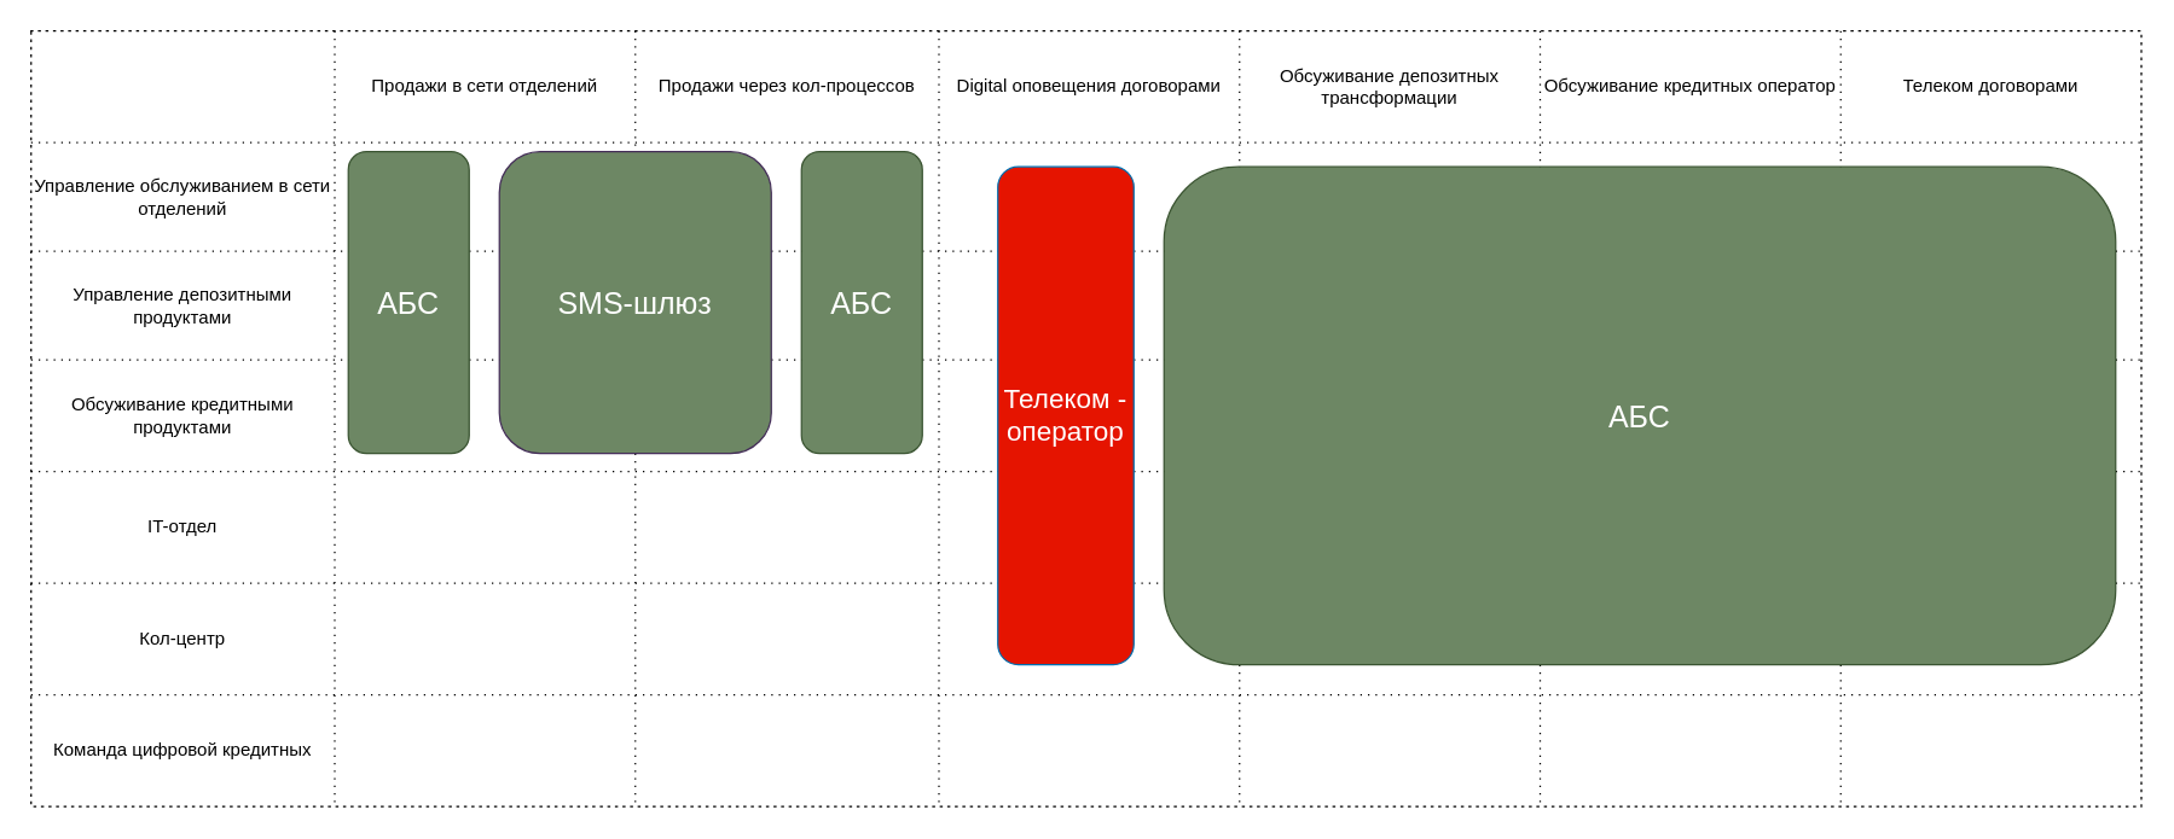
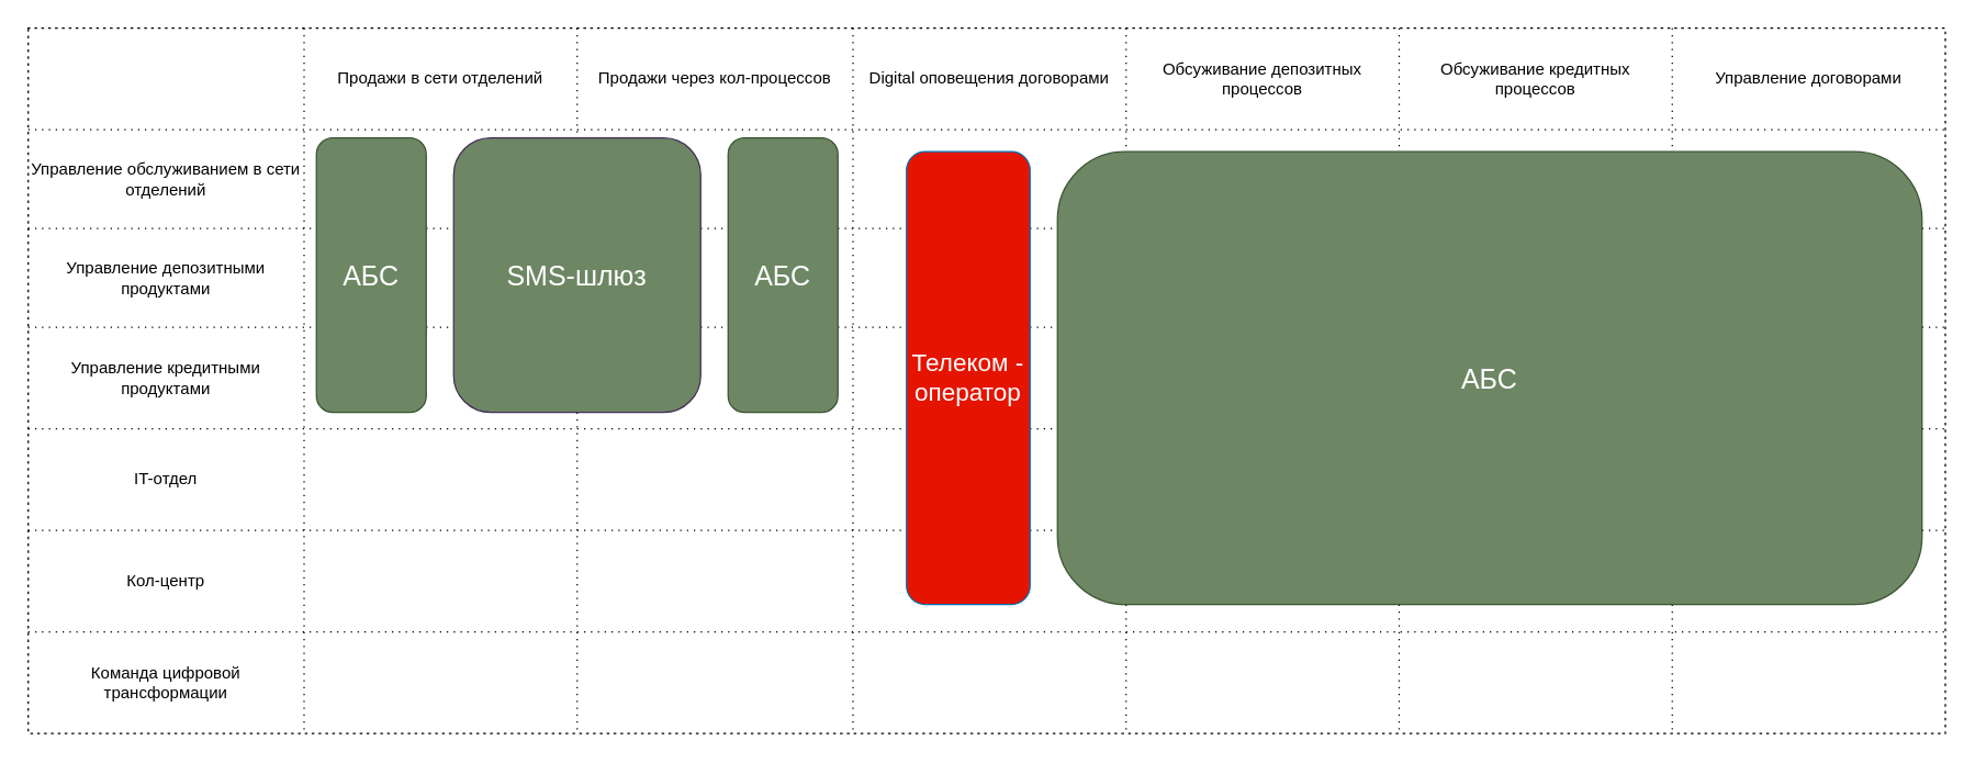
  <mxCell id="0" />
  <mxCell id="1" parent="0" />
  <mxCell id="2" value="" style="shape=table;startSize=0;container=1;collapsible=0;childLayout=tableLayout;dashed=1;dashPattern=1 4;" vertex="1" parent="1"><mxGeometry x="20" y="20" width="1397" height="514" as="geometry" /></mxCell>
  <mxCell id="3" value="" style="shape=tableRow;horizontal=0;startSize=0;swimlaneHead=0;swimlaneBody=0;strokeColor=inherit;top=0;left=0;bottom=0;right=0;collapsible=0;dropTarget=0;fillColor=none;points=[[0,0.5],[1,0.5]];portConstraint=eastwest;" vertex="1" parent="2"><mxGeometry width="1397" height="74" as="geometry" /></mxCell>
  <mxCell id="4" value="" style="shape=partialRectangle;html=1;whiteSpace=wrap;connectable=0;strokeColor=inherit;overflow=hidden;fillColor=none;top=0;left=0;bottom=0;right=0;pointerEvents=1;" vertex="1" parent="3"><mxGeometry width="201" height="74" as="geometry"><mxRectangle width="201" height="74" as="alternateBounds" /></mxGeometry></mxCell>
  <mxCell id="5" value="Продажи в сети отделений" style="shape=partialRectangle;html=1;whiteSpace=wrap;connectable=0;strokeColor=inherit;overflow=hidden;fillColor=none;top=0;left=0;bottom=0;right=0;pointerEvents=1;" vertex="1" parent="3"><mxGeometry x="201" width="199" height="74" as="geometry"><mxRectangle width="199" height="74" as="alternateBounds" /></mxGeometry></mxCell>
  <mxCell id="6" value="Продажи через кол-процессов" style="shape=partialRectangle;html=1;whiteSpace=wrap;connectable=0;strokeColor=inherit;overflow=hidden;fillColor=none;top=0;left=0;bottom=0;right=0;pointerEvents=1;" vertex="1" parent="3"><mxGeometry x="400" width="201" height="74" as="geometry"><mxRectangle width="201" height="74" as="alternateBounds" /></mxGeometry></mxCell>
  <mxCell id="7" value="Digital оповещения договорами" style="shape=partialRectangle;html=1;whiteSpace=wrap;connectable=0;strokeColor=inherit;overflow=hidden;fillColor=none;top=0;left=0;bottom=0;right=0;pointerEvents=1;" vertex="1" parent="3"><mxGeometry x="601" width="199" height="74" as="geometry"><mxRectangle width="199" height="74" as="alternateBounds" /></mxGeometry></mxCell>
- <mxCell id="8" value="Обсуживание депозитных трансформации" style="shape=partialRectangle;html=1;whiteSpace=wrap;connectable=0;strokeColor=inherit;overflow=hidden;fillColor=none;top=0;left=0;bottom=0;right=0;pointerEvents=1;" vertex="1" parent="3"><mxGeometry x="800" width="199" height="74" as="geometry"><mxRectangle width="199" height="74" as="alternateBounds" /></mxGeometry></mxCell>
- <mxCell id="9" value="Обсуживание кредитных оператор" style="shape=partialRectangle;html=1;whiteSpace=wrap;connectable=0;strokeColor=inherit;overflow=hidden;fillColor=none;top=0;left=0;bottom=0;right=0;pointerEvents=1;" vertex="1" parent="3"><mxGeometry x="999" width="199" height="74" as="geometry"><mxRectangle width="199" height="74" as="alternateBounds" /></mxGeometry></mxCell>
- <mxCell id="10" value="Телеком договорами" style="shape=partialRectangle;html=1;whiteSpace=wrap;connectable=0;strokeColor=inherit;overflow=hidden;fillColor=none;top=0;left=0;bottom=0;right=0;pointerEvents=1;" vertex="1" parent="3"><mxGeometry x="1198" width="199" height="74" as="geometry"><mxRectangle width="199" height="74" as="alternateBounds" /></mxGeometry></mxCell>
+ <mxCell id="8" value="Обсуживание депозитных процессов" style="shape=partialRectangle;html=1;whiteSpace=wrap;connectable=0;strokeColor=inherit;overflow=hidden;fillColor=none;top=0;left=0;bottom=0;right=0;pointerEvents=1;" vertex="1" parent="3"><mxGeometry x="800" width="199" height="74" as="geometry"><mxRectangle width="199" height="74" as="alternateBounds" /></mxGeometry></mxCell>
+ <mxCell id="9" value="Обсуживание кредитных процессов" style="shape=partialRectangle;html=1;whiteSpace=wrap;connectable=0;strokeColor=inherit;overflow=hidden;fillColor=none;top=0;left=0;bottom=0;right=0;pointerEvents=1;" vertex="1" parent="3"><mxGeometry x="999" width="199" height="74" as="geometry"><mxRectangle width="199" height="74" as="alternateBounds" /></mxGeometry></mxCell>
+ <mxCell id="10" value="Управление договорами" style="shape=partialRectangle;html=1;whiteSpace=wrap;connectable=0;strokeColor=inherit;overflow=hidden;fillColor=none;top=0;left=0;bottom=0;right=0;pointerEvents=1;" vertex="1" parent="3"><mxGeometry x="1198" width="199" height="74" as="geometry"><mxRectangle width="199" height="74" as="alternateBounds" /></mxGeometry></mxCell>
  <mxCell id="11" value="" style="shape=tableRow;horizontal=0;startSize=0;swimlaneHead=0;swimlaneBody=0;strokeColor=inherit;top=0;left=0;bottom=0;right=0;collapsible=0;dropTarget=0;fillColor=none;points=[[0,0.5],[1,0.5]];portConstraint=eastwest;" vertex="1" parent="2"><mxGeometry y="74" width="1397" height="72" as="geometry" /></mxCell>
  <mxCell id="12" value="Управление обслуживанием в сети отделений" style="shape=partialRectangle;html=1;whiteSpace=wrap;connectable=0;strokeColor=inherit;overflow=hidden;fillColor=none;top=0;left=0;bottom=0;right=0;pointerEvents=1;" vertex="1" parent="11"><mxGeometry width="201" height="72" as="geometry"><mxRectangle width="201" height="72" as="alternateBounds" /></mxGeometry></mxCell>
  <mxCell id="13" value="" style="shape=partialRectangle;html=1;whiteSpace=wrap;connectable=0;strokeColor=inherit;overflow=hidden;fillColor=none;top=0;left=0;bottom=0;right=0;pointerEvents=1;" vertex="1" parent="11"><mxGeometry x="201" width="199" height="72" as="geometry"><mxRectangle width="199" height="72" as="alternateBounds" /></mxGeometry></mxCell>
  <mxCell id="14" value="" style="shape=partialRectangle;html=1;whiteSpace=wrap;connectable=0;strokeColor=inherit;overflow=hidden;fillColor=none;top=0;left=0;bottom=0;right=0;pointerEvents=1;" vertex="1" parent="11"><mxGeometry x="400" width="201" height="72" as="geometry"><mxRectangle width="201" height="72" as="alternateBounds" /></mxGeometry></mxCell>
  <mxCell id="15" value="" style="shape=partialRectangle;html=1;whiteSpace=wrap;connectable=0;strokeColor=inherit;overflow=hidden;fillColor=none;top=0;left=0;bottom=0;right=0;pointerEvents=1;" vertex="1" parent="11"><mxGeometry x="601" width="199" height="72" as="geometry"><mxRectangle width="199" height="72" as="alternateBounds" /></mxGeometry></mxCell>
  <mxCell id="16" value="" style="shape=partialRectangle;html=1;whiteSpace=wrap;connectable=0;strokeColor=inherit;overflow=hidden;fillColor=none;top=0;left=0;bottom=0;right=0;pointerEvents=1;" vertex="1" parent="11"><mxGeometry x="800" width="199" height="72" as="geometry"><mxRectangle width="199" height="72" as="alternateBounds" /></mxGeometry></mxCell>
  <mxCell id="17" style="shape=partialRectangle;html=1;whiteSpace=wrap;connectable=0;strokeColor=inherit;overflow=hidden;fillColor=none;top=0;left=0;bottom=0;right=0;pointerEvents=1;" vertex="1" parent="11"><mxGeometry x="999" width="199" height="72" as="geometry"><mxRectangle width="199" height="72" as="alternateBounds" /></mxGeometry></mxCell>
  <mxCell id="18" value="" style="shape=partialRectangle;html=1;whiteSpace=wrap;connectable=0;strokeColor=inherit;overflow=hidden;fillColor=none;top=0;left=0;bottom=0;right=0;pointerEvents=1;" vertex="1" parent="11"><mxGeometry x="1198" width="199" height="72" as="geometry"><mxRectangle width="199" height="72" as="alternateBounds" /></mxGeometry></mxCell>
  <mxCell id="19" value="" style="shape=tableRow;horizontal=0;startSize=0;swimlaneHead=0;swimlaneBody=0;strokeColor=inherit;top=0;left=0;bottom=0;right=0;collapsible=0;dropTarget=0;fillColor=none;points=[[0,0.5],[1,0.5]];portConstraint=eastwest;" vertex="1" parent="2"><mxGeometry y="146" width="1397" height="72" as="geometry" /></mxCell>
  <mxCell id="20" value="Управление депозитными продуктами" style="shape=partialRectangle;html=1;whiteSpace=wrap;connectable=0;strokeColor=inherit;overflow=hidden;fillColor=none;top=0;left=0;bottom=0;right=0;pointerEvents=1;" vertex="1" parent="19"><mxGeometry width="201" height="72" as="geometry"><mxRectangle width="201" height="72" as="alternateBounds" /></mxGeometry></mxCell>
  <mxCell id="21" value="" style="shape=partialRectangle;html=1;whiteSpace=wrap;connectable=0;strokeColor=inherit;overflow=hidden;fillColor=none;top=0;left=0;bottom=0;right=0;pointerEvents=1;" vertex="1" parent="19"><mxGeometry x="201" width="199" height="72" as="geometry"><mxRectangle width="199" height="72" as="alternateBounds" /></mxGeometry></mxCell>
  <mxCell id="22" value="" style="shape=partialRectangle;html=1;whiteSpace=wrap;connectable=0;strokeColor=inherit;overflow=hidden;fillColor=none;top=0;left=0;bottom=0;right=0;pointerEvents=1;" vertex="1" parent="19"><mxGeometry x="400" width="201" height="72" as="geometry"><mxRectangle width="201" height="72" as="alternateBounds" /></mxGeometry></mxCell>
  <mxCell id="23" value="" style="shape=partialRectangle;html=1;whiteSpace=wrap;connectable=0;strokeColor=inherit;overflow=hidden;fillColor=none;top=0;left=0;bottom=0;right=0;pointerEvents=1;" vertex="1" parent="19"><mxGeometry x="601" width="199" height="72" as="geometry"><mxRectangle width="199" height="72" as="alternateBounds" /></mxGeometry></mxCell>
  <mxCell id="24" style="shape=partialRectangle;html=1;whiteSpace=wrap;connectable=0;strokeColor=inherit;overflow=hidden;fillColor=none;top=0;left=0;bottom=0;right=0;pointerEvents=1;" vertex="1" parent="19"><mxGeometry x="800" width="199" height="72" as="geometry"><mxRectangle width="199" height="72" as="alternateBounds" /></mxGeometry></mxCell>
  <mxCell id="25" value="" style="shape=partialRectangle;html=1;whiteSpace=wrap;connectable=0;strokeColor=inherit;overflow=hidden;fillColor=none;top=0;left=0;bottom=0;right=0;pointerEvents=1;" vertex="1" parent="19"><mxGeometry x="999" width="199" height="72" as="geometry"><mxRectangle width="199" height="72" as="alternateBounds" /></mxGeometry></mxCell>
  <mxCell id="26" value="" style="shape=partialRectangle;html=1;whiteSpace=wrap;connectable=0;strokeColor=inherit;overflow=hidden;fillColor=none;top=0;left=0;bottom=0;right=0;pointerEvents=1;" vertex="1" parent="19"><mxGeometry x="1198" width="199" height="72" as="geometry"><mxRectangle width="199" height="72" as="alternateBounds" /></mxGeometry></mxCell>
  <mxCell id="27" value="" style="shape=tableRow;horizontal=0;startSize=0;swimlaneHead=0;swimlaneBody=0;strokeColor=inherit;top=0;left=0;bottom=0;right=0;collapsible=0;dropTarget=0;fillColor=none;points=[[0,0.5],[1,0.5]];portConstraint=eastwest;" vertex="1" parent="2"><mxGeometry y="218" width="1397" height="74" as="geometry" /></mxCell>
- <mxCell id="28" value="Обсуживание кредитными продуктами" style="shape=partialRectangle;html=1;whiteSpace=wrap;connectable=0;strokeColor=inherit;overflow=hidden;fillColor=none;top=0;left=0;bottom=0;right=0;pointerEvents=1;" vertex="1" parent="27"><mxGeometry width="201" height="74" as="geometry"><mxRectangle width="201" height="74" as="alternateBounds" /></mxGeometry></mxCell>
+ <mxCell id="28" value="Управление кредитными продуктами" style="shape=partialRectangle;html=1;whiteSpace=wrap;connectable=0;strokeColor=inherit;overflow=hidden;fillColor=none;top=0;left=0;bottom=0;right=0;pointerEvents=1;" vertex="1" parent="27"><mxGeometry width="201" height="74" as="geometry"><mxRectangle width="201" height="74" as="alternateBounds" /></mxGeometry></mxCell>
  <mxCell id="29" value="" style="shape=partialRectangle;html=1;whiteSpace=wrap;connectable=0;strokeColor=inherit;overflow=hidden;fillColor=none;top=0;left=0;bottom=0;right=0;pointerEvents=1;" vertex="1" parent="27"><mxGeometry x="201" width="199" height="74" as="geometry"><mxRectangle width="199" height="74" as="alternateBounds" /></mxGeometry></mxCell>
  <mxCell id="30" value="" style="shape=partialRectangle;html=1;whiteSpace=wrap;connectable=0;strokeColor=inherit;overflow=hidden;fillColor=none;top=0;left=0;bottom=0;right=0;pointerEvents=1;" vertex="1" parent="27"><mxGeometry x="400" width="201" height="74" as="geometry"><mxRectangle width="201" height="74" as="alternateBounds" /></mxGeometry></mxCell>
  <mxCell id="31" value="" style="shape=partialRectangle;html=1;whiteSpace=wrap;connectable=0;strokeColor=inherit;overflow=hidden;fillColor=none;top=0;left=0;bottom=0;right=0;pointerEvents=1;" vertex="1" parent="27"><mxGeometry x="601" width="199" height="74" as="geometry"><mxRectangle width="199" height="74" as="alternateBounds" /></mxGeometry></mxCell>
  <mxCell id="32" value="" style="shape=partialRectangle;html=1;whiteSpace=wrap;connectable=0;strokeColor=inherit;overflow=hidden;fillColor=none;top=0;left=0;bottom=0;right=0;pointerEvents=1;" vertex="1" parent="27"><mxGeometry x="800" width="199" height="74" as="geometry"><mxRectangle width="199" height="74" as="alternateBounds" /></mxGeometry></mxCell>
  <mxCell id="33" value="" style="shape=partialRectangle;html=1;whiteSpace=wrap;connectable=0;strokeColor=inherit;overflow=hidden;fillColor=none;top=0;left=0;bottom=0;right=0;pointerEvents=1;" vertex="1" parent="27"><mxGeometry x="999" width="199" height="74" as="geometry"><mxRectangle width="199" height="74" as="alternateBounds" /></mxGeometry></mxCell>
  <mxCell id="34" value="" style="shape=partialRectangle;html=1;whiteSpace=wrap;connectable=0;strokeColor=inherit;overflow=hidden;fillColor=none;top=0;left=0;bottom=0;right=0;pointerEvents=1;" vertex="1" parent="27"><mxGeometry x="1198" width="199" height="74" as="geometry"><mxRectangle width="199" height="74" as="alternateBounds" /></mxGeometry></mxCell>
  <mxCell id="35" value="" style="shape=tableRow;horizontal=0;startSize=0;swimlaneHead=0;swimlaneBody=0;strokeColor=inherit;top=0;left=0;bottom=0;right=0;collapsible=0;dropTarget=0;fillColor=none;points=[[0,0.5],[1,0.5]];portConstraint=eastwest;" vertex="1" parent="2"><mxGeometry y="292" width="1397" height="74" as="geometry" /></mxCell>
  <mxCell id="36" value="IT-отдел" style="shape=partialRectangle;html=1;whiteSpace=wrap;connectable=0;strokeColor=inherit;overflow=hidden;fillColor=none;top=0;left=0;bottom=0;right=0;pointerEvents=1;" vertex="1" parent="35"><mxGeometry width="201" height="74" as="geometry"><mxRectangle width="201" height="74" as="alternateBounds" /></mxGeometry></mxCell>
  <mxCell id="37" value="" style="shape=partialRectangle;html=1;whiteSpace=wrap;connectable=0;strokeColor=inherit;overflow=hidden;fillColor=none;top=0;left=0;bottom=0;right=0;pointerEvents=1;" vertex="1" parent="35"><mxGeometry x="201" width="199" height="74" as="geometry"><mxRectangle width="199" height="74" as="alternateBounds" /></mxGeometry></mxCell>
  <mxCell id="38" value="" style="shape=partialRectangle;html=1;whiteSpace=wrap;connectable=0;strokeColor=inherit;overflow=hidden;fillColor=none;top=0;left=0;bottom=0;right=0;pointerEvents=1;" vertex="1" parent="35"><mxGeometry x="400" width="201" height="74" as="geometry"><mxRectangle width="201" height="74" as="alternateBounds" /></mxGeometry></mxCell>
  <mxCell id="39" value="" style="shape=partialRectangle;html=1;whiteSpace=wrap;connectable=0;strokeColor=inherit;overflow=hidden;fillColor=none;top=0;left=0;bottom=0;right=0;pointerEvents=1;" vertex="1" parent="35"><mxGeometry x="601" width="199" height="74" as="geometry"><mxRectangle width="199" height="74" as="alternateBounds" /></mxGeometry></mxCell>
  <mxCell id="40" value="" style="shape=partialRectangle;html=1;whiteSpace=wrap;connectable=0;strokeColor=inherit;overflow=hidden;fillColor=none;top=0;left=0;bottom=0;right=0;pointerEvents=1;" vertex="1" parent="35"><mxGeometry x="800" width="199" height="74" as="geometry"><mxRectangle width="199" height="74" as="alternateBounds" /></mxGeometry></mxCell>
  <mxCell id="41" value="" style="shape=partialRectangle;html=1;whiteSpace=wrap;connectable=0;strokeColor=inherit;overflow=hidden;fillColor=none;top=0;left=0;bottom=0;right=0;pointerEvents=1;" vertex="1" parent="35"><mxGeometry x="999" width="199" height="74" as="geometry"><mxRectangle width="199" height="74" as="alternateBounds" /></mxGeometry></mxCell>
  <mxCell id="42" style="shape=partialRectangle;html=1;whiteSpace=wrap;connectable=0;strokeColor=inherit;overflow=hidden;fillColor=none;top=0;left=0;bottom=0;right=0;pointerEvents=1;" vertex="1" parent="35"><mxGeometry x="1198" width="199" height="74" as="geometry"><mxRectangle width="199" height="74" as="alternateBounds" /></mxGeometry></mxCell>
  <mxCell id="43" style="shape=tableRow;horizontal=0;startSize=0;swimlaneHead=0;swimlaneBody=0;strokeColor=inherit;top=0;left=0;bottom=0;right=0;collapsible=0;dropTarget=0;fillColor=none;points=[[0,0.5],[1,0.5]];portConstraint=eastwest;" vertex="1" parent="2"><mxGeometry y="366" width="1397" height="74" as="geometry" /></mxCell>
  <mxCell id="44" value="Кол-центр" style="shape=partialRectangle;html=1;whiteSpace=wrap;connectable=0;strokeColor=inherit;overflow=hidden;fillColor=none;top=0;left=0;bottom=0;right=0;pointerEvents=1;" vertex="1" parent="43"><mxGeometry width="201" height="74" as="geometry"><mxRectangle width="201" height="74" as="alternateBounds" /></mxGeometry></mxCell>
  <mxCell id="45" style="shape=partialRectangle;html=1;whiteSpace=wrap;connectable=0;strokeColor=inherit;overflow=hidden;fillColor=none;top=0;left=0;bottom=0;right=0;pointerEvents=1;" vertex="1" parent="43"><mxGeometry x="201" width="199" height="74" as="geometry"><mxRectangle width="199" height="74" as="alternateBounds" /></mxGeometry></mxCell>
  <mxCell id="46" value="" style="shape=partialRectangle;html=1;whiteSpace=wrap;connectable=0;strokeColor=inherit;overflow=hidden;fillColor=none;top=0;left=0;bottom=0;right=0;pointerEvents=1;" vertex="1" parent="43"><mxGeometry x="400" width="201" height="74" as="geometry"><mxRectangle width="201" height="74" as="alternateBounds" /></mxGeometry></mxCell>
  <mxCell id="47" style="shape=partialRectangle;html=1;whiteSpace=wrap;connectable=0;strokeColor=inherit;overflow=hidden;fillColor=none;top=0;left=0;bottom=0;right=0;pointerEvents=1;" vertex="1" parent="43"><mxGeometry x="601" width="199" height="74" as="geometry"><mxRectangle width="199" height="74" as="alternateBounds" /></mxGeometry></mxCell>
  <mxCell id="48" value="" style="shape=partialRectangle;html=1;whiteSpace=wrap;connectable=0;strokeColor=inherit;overflow=hidden;fillColor=none;top=0;left=0;bottom=0;right=0;pointerEvents=1;" vertex="1" parent="43"><mxGeometry x="800" width="199" height="74" as="geometry"><mxRectangle width="199" height="74" as="alternateBounds" /></mxGeometry></mxCell>
  <mxCell id="49" value="" style="shape=partialRectangle;html=1;whiteSpace=wrap;connectable=0;strokeColor=inherit;overflow=hidden;fillColor=none;top=0;left=0;bottom=0;right=0;pointerEvents=1;" vertex="1" parent="43"><mxGeometry x="999" width="199" height="74" as="geometry"><mxRectangle width="199" height="74" as="alternateBounds" /></mxGeometry></mxCell>
  <mxCell id="50" style="shape=partialRectangle;html=1;whiteSpace=wrap;connectable=0;strokeColor=inherit;overflow=hidden;fillColor=none;top=0;left=0;bottom=0;right=0;pointerEvents=1;" vertex="1" parent="43"><mxGeometry x="1198" width="199" height="74" as="geometry"><mxRectangle width="199" height="74" as="alternateBounds" /></mxGeometry></mxCell>
  <mxCell id="51" value="" style="shape=tableRow;horizontal=0;startSize=0;swimlaneHead=0;swimlaneBody=0;strokeColor=inherit;top=0;left=0;bottom=0;right=0;collapsible=0;dropTarget=0;fillColor=none;points=[[0,0.5],[1,0.5]];portConstraint=eastwest;" vertex="1" parent="2"><mxGeometry y="440" width="1397" height="74" as="geometry" /></mxCell>
- <mxCell id="52" value="Команда цифровой кредитных" style="shape=partialRectangle;html=1;whiteSpace=wrap;connectable=0;strokeColor=inherit;overflow=hidden;fillColor=none;top=0;left=0;bottom=0;right=0;pointerEvents=1;" vertex="1" parent="51"><mxGeometry width="201" height="74" as="geometry"><mxRectangle width="201" height="74" as="alternateBounds" /></mxGeometry></mxCell>
+ <mxCell id="52" value="Команда цифровой трансформации" style="shape=partialRectangle;html=1;whiteSpace=wrap;connectable=0;strokeColor=inherit;overflow=hidden;fillColor=none;top=0;left=0;bottom=0;right=0;pointerEvents=1;" vertex="1" parent="51"><mxGeometry width="201" height="74" as="geometry"><mxRectangle width="201" height="74" as="alternateBounds" /></mxGeometry></mxCell>
  <mxCell id="53" value="" style="shape=partialRectangle;html=1;whiteSpace=wrap;connectable=0;strokeColor=inherit;overflow=hidden;fillColor=none;top=0;left=0;bottom=0;right=0;pointerEvents=1;" vertex="1" parent="51"><mxGeometry x="201" width="199" height="74" as="geometry"><mxRectangle width="199" height="74" as="alternateBounds" /></mxGeometry></mxCell>
  <mxCell id="54" value="" style="shape=partialRectangle;html=1;whiteSpace=wrap;connectable=0;strokeColor=inherit;overflow=hidden;fillColor=none;top=0;left=0;bottom=0;right=0;pointerEvents=1;" vertex="1" parent="51"><mxGeometry x="400" width="201" height="74" as="geometry"><mxRectangle width="201" height="74" as="alternateBounds" /></mxGeometry></mxCell>
  <mxCell id="55" value="" style="shape=partialRectangle;html=1;whiteSpace=wrap;connectable=0;strokeColor=inherit;overflow=hidden;fillColor=none;top=0;left=0;bottom=0;right=0;pointerEvents=1;" vertex="1" parent="51"><mxGeometry x="601" width="199" height="74" as="geometry"><mxRectangle width="199" height="74" as="alternateBounds" /></mxGeometry></mxCell>
  <mxCell id="56" value="" style="shape=partialRectangle;html=1;whiteSpace=wrap;connectable=0;strokeColor=inherit;overflow=hidden;fillColor=none;top=0;left=0;bottom=0;right=0;pointerEvents=1;" vertex="1" parent="51"><mxGeometry x="800" width="199" height="74" as="geometry"><mxRectangle width="199" height="74" as="alternateBounds" /></mxGeometry></mxCell>
  <mxCell id="57" value="" style="shape=partialRectangle;html=1;whiteSpace=wrap;connectable=0;strokeColor=inherit;overflow=hidden;fillColor=none;top=0;left=0;bottom=0;right=0;pointerEvents=1;" vertex="1" parent="51"><mxGeometry x="999" width="199" height="74" as="geometry"><mxRectangle width="199" height="74" as="alternateBounds" /></mxGeometry></mxCell>
  <mxCell id="58" value="" style="shape=partialRectangle;html=1;whiteSpace=wrap;connectable=0;strokeColor=inherit;overflow=hidden;fillColor=none;top=0;left=0;bottom=0;right=0;pointerEvents=1;" vertex="1" parent="51"><mxGeometry x="1198" width="199" height="74" as="geometry"><mxRectangle width="199" height="74" as="alternateBounds" /></mxGeometry></mxCell>
  <mxCell id="59" value="&lt;div&gt;&lt;font style=&quot;font-size: 20px;&quot;&gt;АБС&lt;/font&gt;&lt;/div&gt;" style="rounded=1;whiteSpace=wrap;html=1;fillColor=#6d8764;fontColor=#ffffff;strokeColor=#3A5431;" vertex="1" parent="1"><mxGeometry x="770" y="110" width="630" height="330" as="geometry" /></mxCell>
  <mxCell id="60" value="&lt;font style=&quot;font-size: 18px;&quot;&gt;Телеком - оператор&lt;/font&gt;" style="rounded=1;whiteSpace=wrap;html=1;fillColor=#e51400;fontColor=#ffffff;strokeColor=#006EAF;" vertex="1" parent="1"><mxGeometry x="660" y="110" width="90" height="330" as="geometry" /></mxCell>
  <mxCell id="61" value="&lt;div&gt;&lt;font style=&quot;font-size: 20px;&quot;&gt;АБС&lt;/font&gt;&lt;/div&gt;" style="rounded=1;whiteSpace=wrap;html=1;fillColor=#6d8764;fontColor=#ffffff;strokeColor=#3A5431;" vertex="1" parent="1"><mxGeometry x="230" y="100" width="80" height="200" as="geometry" /></mxCell>
  <mxCell id="62" value="&lt;span style=&quot;font-size: 20px;&quot;&gt;SMS-шлюз&lt;/span&gt;" style="rounded=1;whiteSpace=wrap;html=1;fillColor=#6d8764;fontColor=#ffffff;strokeColor=#432D57;" vertex="1" parent="1"><mxGeometry x="330" y="100" width="180" height="200" as="geometry" /></mxCell>
  <mxCell id="63" value="&lt;div&gt;&lt;font style=&quot;font-size: 20px;&quot;&gt;АБС&lt;/font&gt;&lt;/div&gt;" style="rounded=1;whiteSpace=wrap;html=1;fillColor=#6d8764;fontColor=#ffffff;strokeColor=#3A5431;" vertex="1" parent="1"><mxGeometry x="530" y="100" width="80" height="200" as="geometry" /></mxCell>
